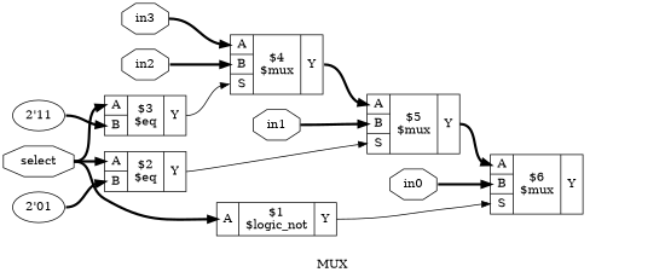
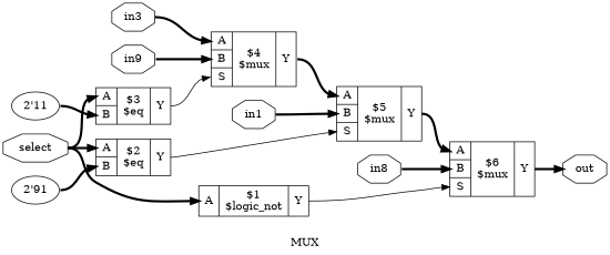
  digraph {
    label=MUX
    rankdir=LR
    remincross=true
    node [shape=octagon]
    edge [color=black fontcolor=black headport="p12:w" style="setlinewidth(3)" tailport=e]
-   n1 [color=black fontcolor=black label=in0]
+   n1 [color=black fontcolor=black label=in8]
    n2 [label="{{<p12> A|<p15> B|<p18> S}|$6\n$mux|{<p13> Y}}" shape=record]
+   n3 [color=black fontcolor=black label=out]
    n4 [color=black fontcolor=black label=in1]
    n5 [label="{{<p12> A|<p15> B|<p18> S}|$5\n$mux|{<p13> Y}}" shape=record]
-   n6 [color=black fontcolor=black label=in2]
+   n6 [color=black fontcolor=black label=in9]
    n7 [label="{{<p12> A|<p15> B|<p18> S}|$4\n$mux|{<p13> Y}}" shape=record]
    n8 [color=black fontcolor=black label=in3]
    n9 [color=black fontcolor=black label=select]
    n10 [label="{{<p12> A}|$1\n$logic_not|{<p13> Y}}" shape=record]
    n11 [label="{{<p12> A|<p15> B}|$2\n$eq|{<p13> Y}}" shape=record]
    n12 [label="{{<p12> A|<p15> B}|$3\n$eq|{<p13> Y}}" shape=record]
-   n13 [label="2'01" shape=""]
+   n13 [label="2'91" shape=""]
    n14 [label="2'11" shape=""]
    n1 -> n2 [headport="p15:w"]
+   n2 -> n3 [headport=w tailport="p13:e"]
    n4 -> n5 [headport="p15:w"]
    n5 -> n2 [tailport="p13:e"]
    n6 -> n7 [headport="p15:w"]
    n7 -> n5 [tailport="p13:e"]
    n8 -> n7
    n9 -> n10
    n9 -> n11
    n9 -> n12
    n10 -> n2 [headport="p18:w" tailport="p13:e" style=""]
    n11 -> n5 [headport="p18:w" tailport="p13:e" style=""]
    n12 -> n7 [headport="p18:w" tailport="p13:e" style=""]
    n13 -> n11 [headport="p15:w"]
    n14 -> n12 [headport="p15:w"]
  }
